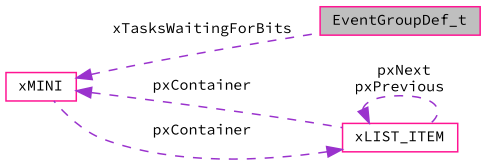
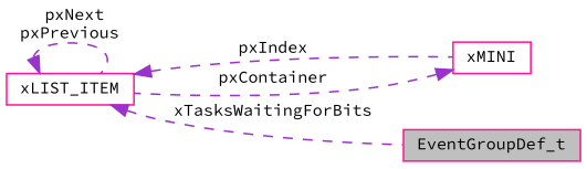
  digraph {
    fontname="Source Code Pro"
    rankdir=LR
    node [color=deeppink fillcolor=white fontname="Source Code Pro" fontsize=10 shape=record style=filled]
    edge [color=darkorchid3 dir=back fontname="Source Code Pro" fontsize=10 labelfontname=Helvetica labelfontsize=10 style=dashed]
    n1 [fillcolor=grey75 fontcolor=black height=0.2 label=EventGroupDef_t width=0.4]
    n2 [height=0.2 label=xMINI width=0.4]
    n3 [height=0.2 label=xLIST_ITEM width=0.4]
-   n2 -> n1 [label=" xTasksWaitingForBits"]
+   n3 -> n1 [label=" xTasksWaitingForBits"]
    n2 -> n3 [label=" pxContainer"]
-   n3 -> n2 [label=" pxContainer"]
+   n3 -> n2 [label=" pxIndex"]
    n3 -> n3 [label=" pxNext\npxPrevious"]
  }
